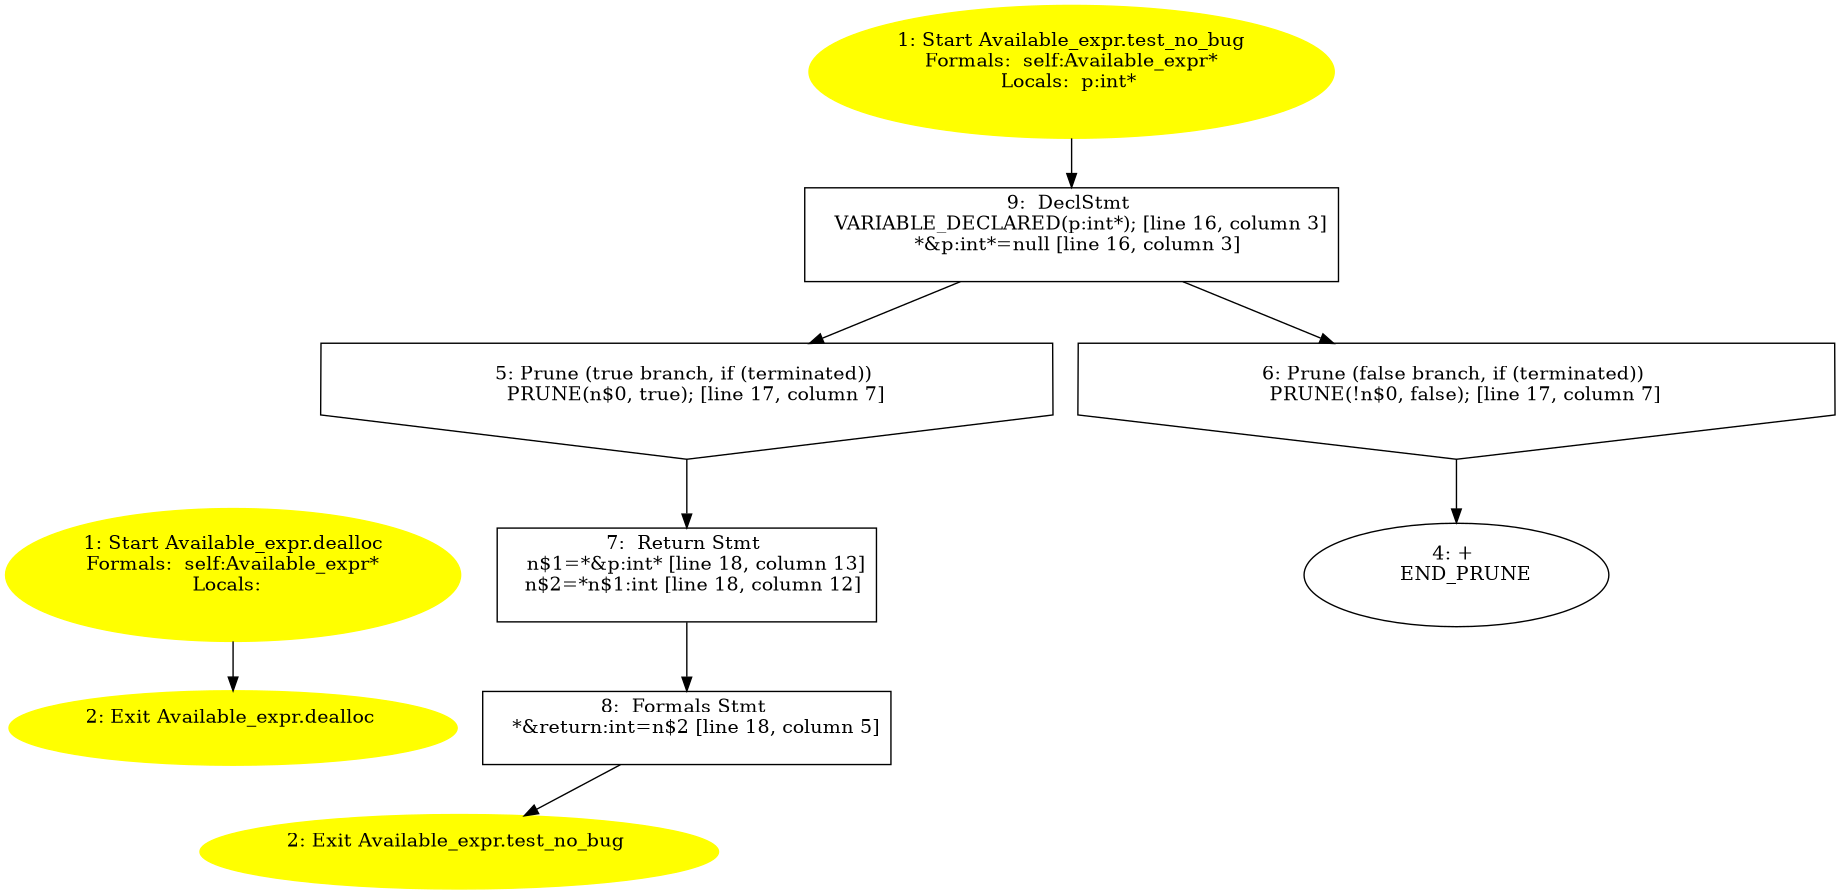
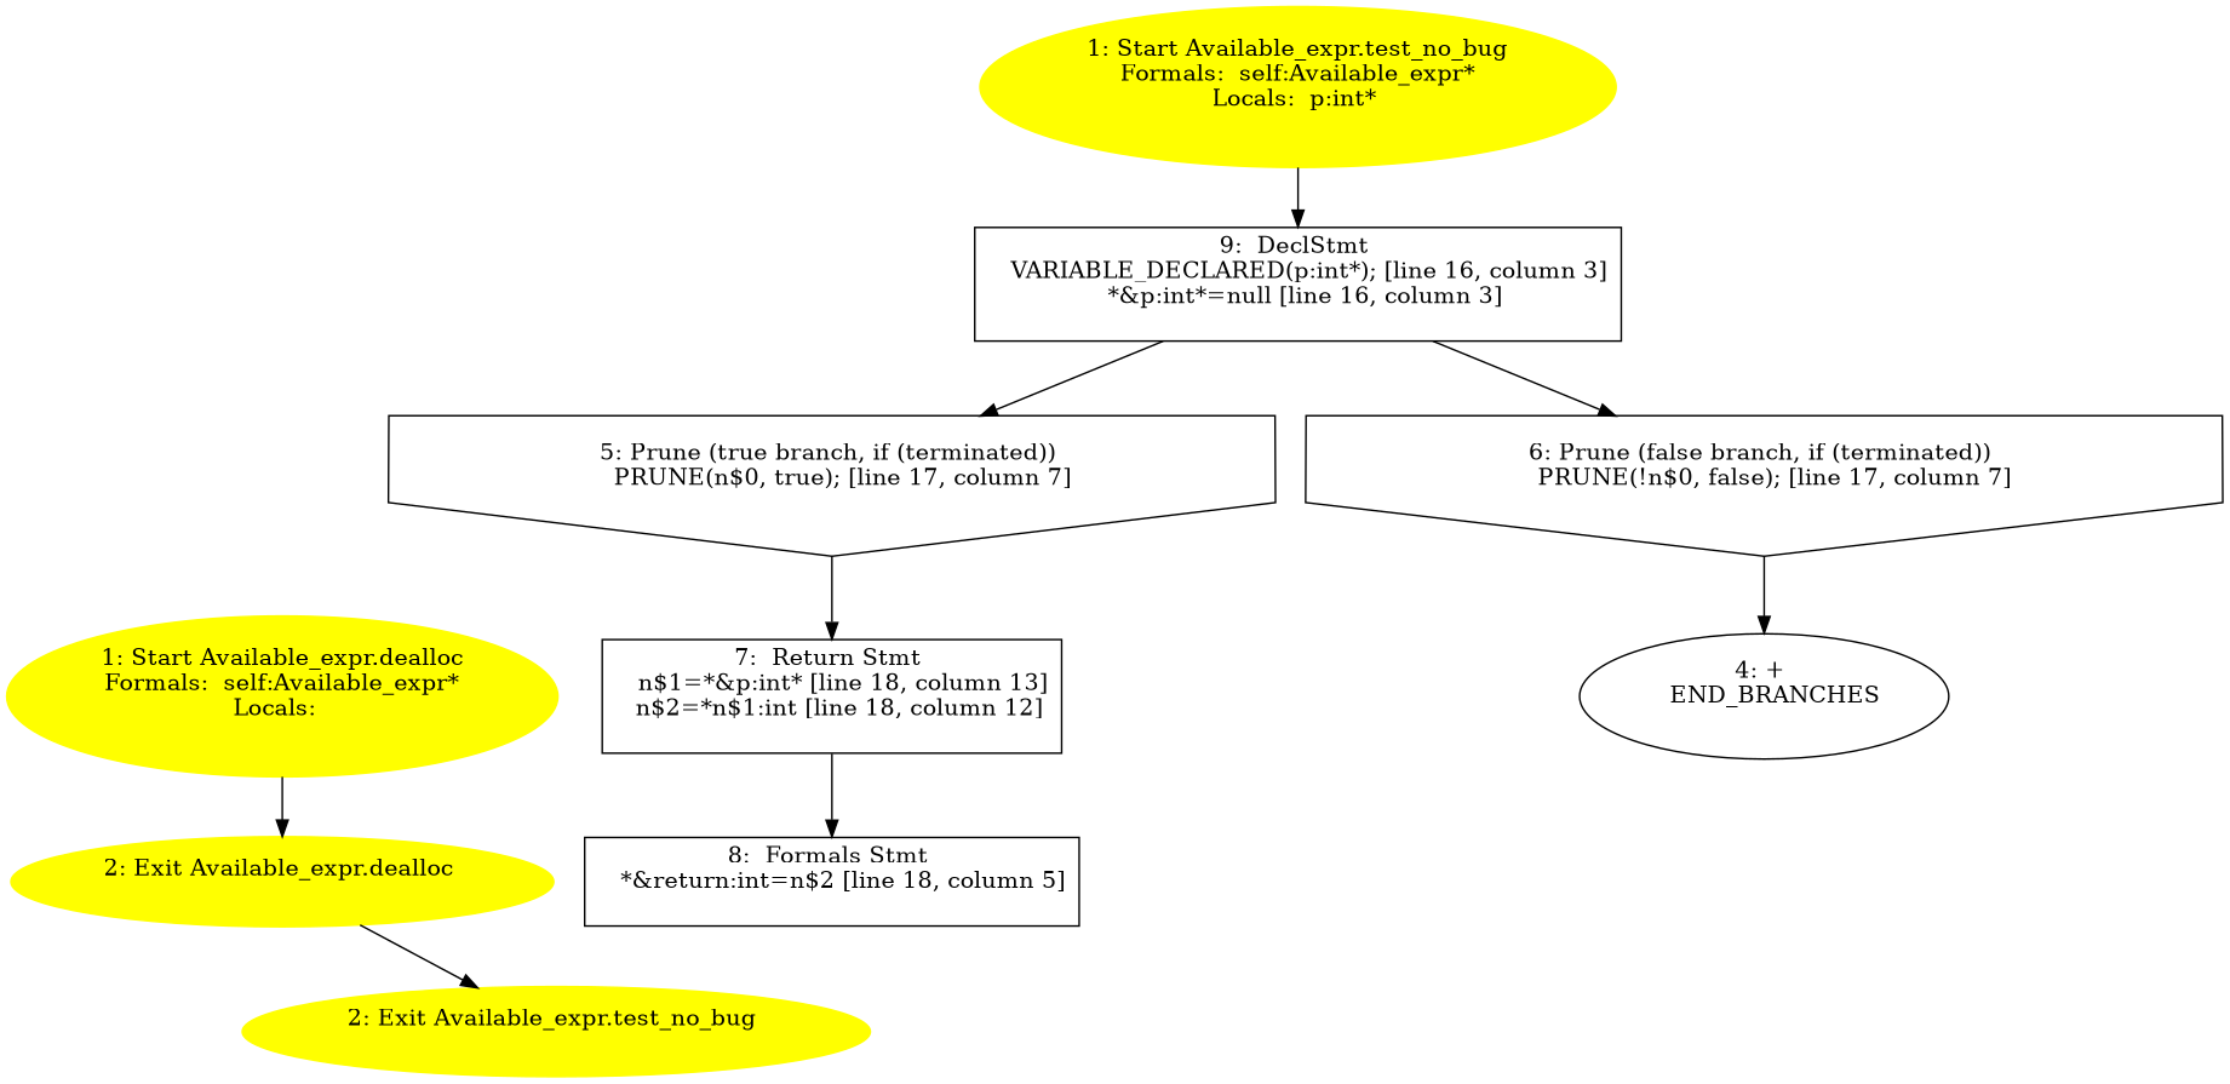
  digraph {
    n1 [color=yellow label="1: Start Available_expr.dealloc\nFormals:  self:Available_expr*\nLocals:  \n  " style=filled]
    n2 [color=yellow label="2: Exit Available_expr.dealloc \n  " style=filled]
    n3 [color=yellow label="1: Start Available_expr.test_no_bug\nFormals:  self:Available_expr*\nLocals:  p:int* \n  " style=filled]
    n4 [label="9:  DeclStmt \n   VARIABLE_DECLARED(p:int*); [line 16, column 3]\n  *&p:int*=null [line 16, column 3]\n " shape=box]
    n5 [label="5: Prune (true branch, if (terminated)) \n   PRUNE(n$0, true); [line 17, column 7]\n " shape=invhouse]
    n6 [label="6: Prune (false branch, if (terminated)) \n   PRUNE(!n$0, false); [line 17, column 7]\n " shape=invhouse]
    n7 [label="7:  Return Stmt \n   n$1=*&p:int* [line 18, column 13]\n  n$2=*n$1:int [line 18, column 12]\n " shape=box]
-   n8 [label="4: + \n   END_PRUNE\n "]
+   n8 [label="4: + \n   END_BRANCHES\n "]
    n9 [color=yellow label="2: Exit Available_expr.test_no_bug \n  " style=filled]
    n10 [label="8:  Formals Stmt \n   *&return:int=n$2 [line 18, column 5]\n " shape=box]
    n1 -> n2
    n3 -> n4
    n4 -> n5
    n4 -> n6
    n5 -> n7
    n6 -> n8
    n7 -> n10
-   n10 -> n9
+   n2 -> n9
  }
